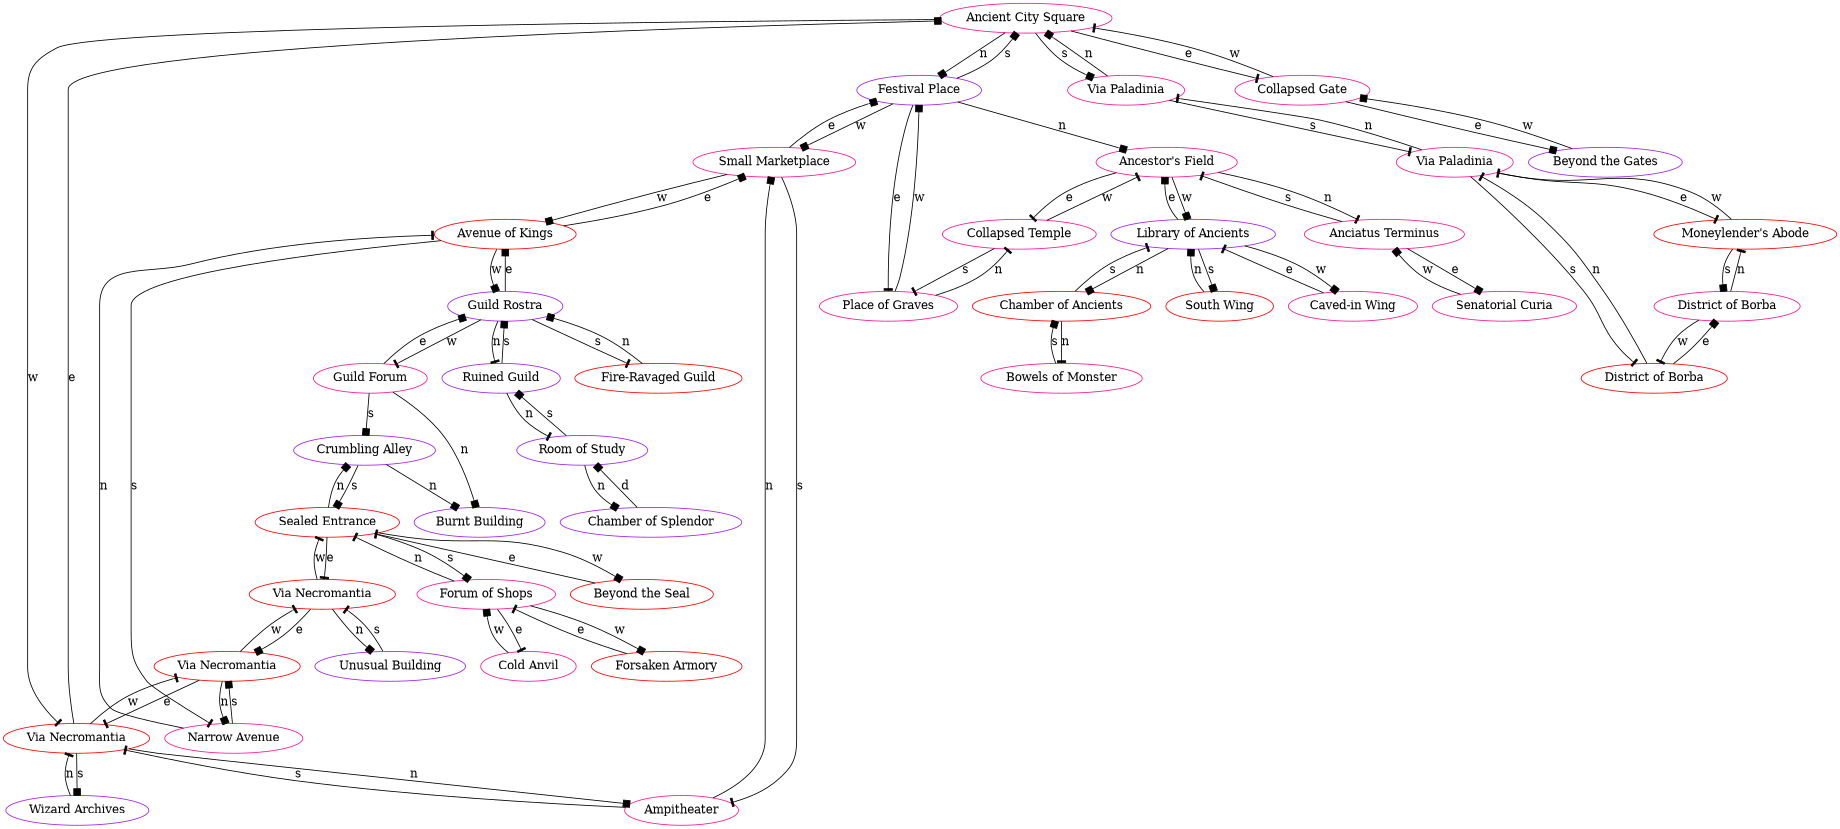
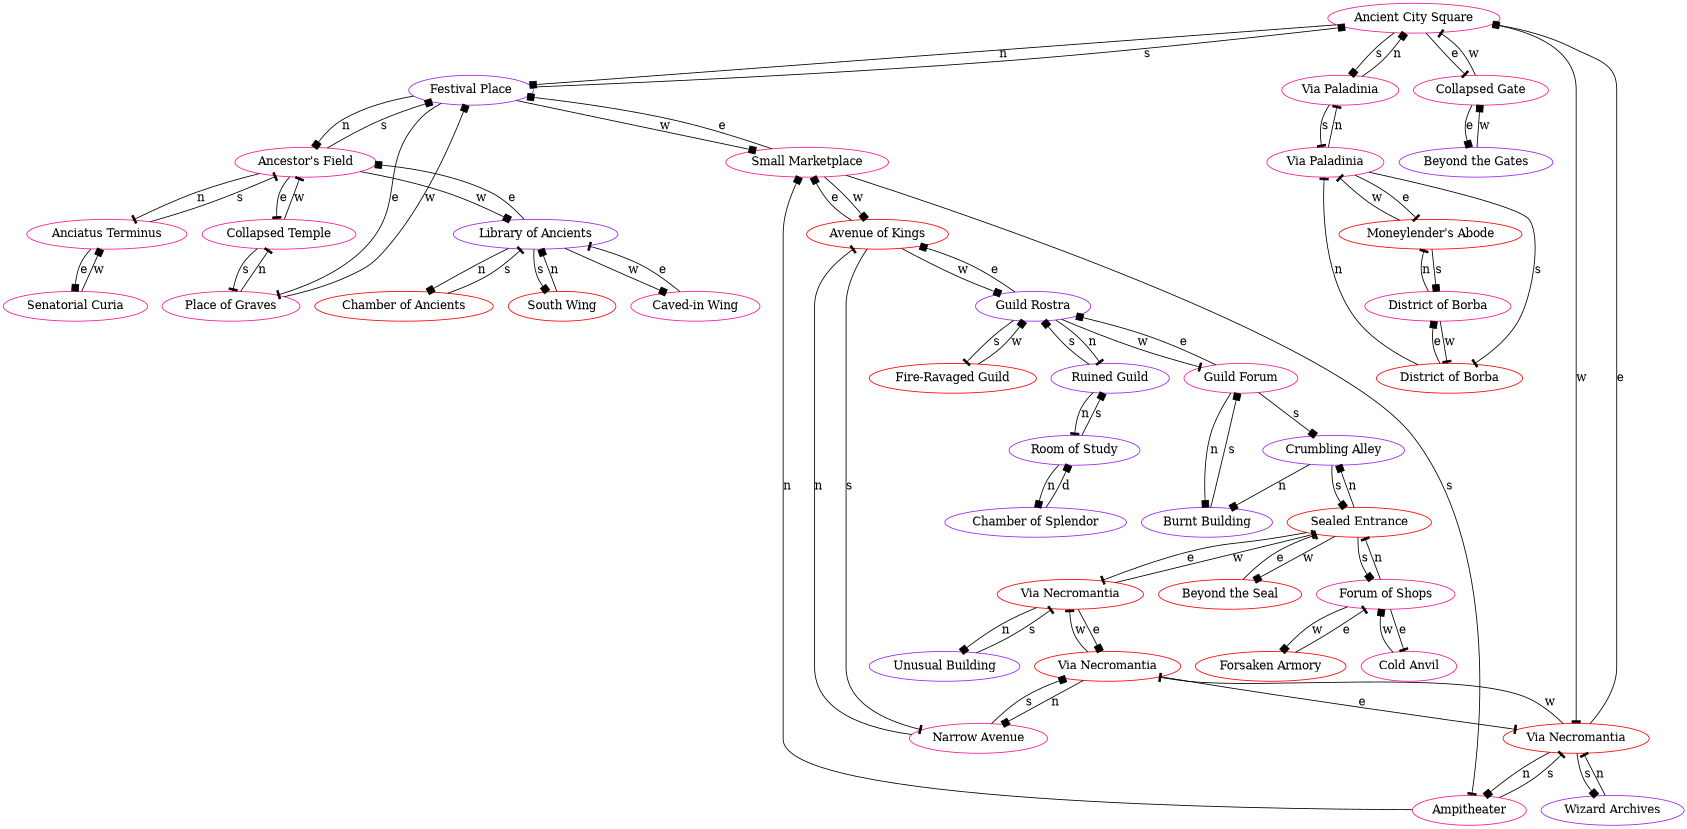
  digraph {
    node [color=deeppink]
    edge [arrowhead=box]
    n1 [label="Ancient City Square"]
    n2 [color=purple label="Festival Place"]
    n3 [label="Via Paladinia"]
    n4 [label="Collapsed Gate"]
    n5 [color=red label="Via Necromantia"]
    n6 [label="Ancestor's Field"]
    n7 [label="Place of Graves"]
    n8 [label="Small Marketplace"]
    n9 [label="Via Paladinia"]
    n10 [color=purple label="Beyond the Gates"]
    n11 [label=Ampitheater]
    n12 [color=purple label="Wizard Archives"]
    n13 [color=red label="Via Necromantia"]
    n14 [label="Anciatus Terminus"]
    n15 [label="Collapsed Temple"]
    n16 [color=purple label="Library of Ancients"]
    n17 [color=red label="Avenue of Kings"]
    n18 [color=red label="District of Borba"]
    n19 [color=red label="Moneylender's Abode"]
    n20 [label="Narrow Avenue"]
    n21 [color=red label="Via Necromantia"]
    n22 [color=purple label="Unusual Building"]
    n23 [color=red label="Sealed Entrance"]
    n24 [color=purple label="Guild Rostra"]
    n25 [label="Forum of Shops"]
    n26 [color=purple label="Crumbling Alley"]
    n27 [color=red label="Beyond the Seal"]
    n28 [label="Cold Anvil"]
    n29 [color=red label="Forsaken Armory"]
    n30 [color=purple label="Burnt Building"]
    n31 [label="Guild Forum"]
    n32 [color=purple label="Ruined Guild"]
    n33 [color=red label="Fire-Ravaged Guild"]
    n34 [color=purple label="Room of Study"]
    n35 [color=purple label="Chamber of Splendor"]
    n36 [label="Senatorial Curia"]
    n37 [color=red label="Chamber of Ancients"]
    n38 [color=red label="South Wing"]
    n39 [label="Caved-in Wing"]
-   n40 [label="Bowels of Monster"]
    n41 [label="District of Borba"]
    n1 -> n2 [label=n]
    n1 -> n3 [label=s]
    n1 -> n4 [arrowhead=tee label=e]
    n1 -> n5 [arrowhead=tee label=w]
    n2 -> n1 [label=s]
    n2 -> n6 [label=n]
    n2 -> n7 [arrowhead=tee label=e]
    n2 -> n8 [label=w]
    n3 -> n1 [label=n]
    n3 -> n9 [arrowhead=tee label=s]
    n4 -> n1 [arrowhead=tee label=w]
    n4 -> n10 [label=e]
    n5 -> n1 [label=e]
    n5 -> n11 [label=n]
    n5 -> n12 [label=s]
    n5 -> n13 [arrowhead=tee label=w]
+   n6 -> n2 [label=s]
    n6 -> n14 [arrowhead=tee label=n]
    n6 -> n15 [arrowhead=tee label=e]
    n6 -> n16 [label=w]
    n7 -> n2 [label=w]
    n7 -> n15 [arrowhead=tee label=n]
    n8 -> n2 [label=e]
    n8 -> n11 [arrowhead=tee label=s]
    n8 -> n17 [label=w]
    n9 -> n3 [arrowhead=tee label=n]
    n9 -> n18 [arrowhead=tee label=s]
    n9 -> n19 [arrowhead=tee label=e]
    n10 -> n4 [label=w]
    n11 -> n5 [arrowhead=tee label=s]
    n11 -> n8 [label=n]
    n12 -> n5 [arrowhead=tee label=n]
    n13 -> n5 [arrowhead=tee label=e]
    n13 -> n20 [label=n]
    n13 -> n21 [arrowhead=tee label=w]
    n14 -> n6 [arrowhead=tee label=s]
    n14 -> n36 [label=e]
    n15 -> n6 [arrowhead=tee label=w]
    n15 -> n7 [arrowhead=tee label=s]
    n16 -> n6 [label=e]
    n16 -> n37 [label=n]
    n16 -> n38 [label=s]
    n16 -> n39 [label=w]
    n17 -> n8 [label=e]
    n17 -> n20 [arrowhead=tee label=s]
    n17 -> n24 [label=w]
    n18 -> n9 [arrowhead=tee label=n]
    n18 -> n41 [label=e]
    n19 -> n9 [arrowhead=tee label=w]
    n19 -> n41 [label=s]
    n20 -> n13 [label=s]
    n20 -> n17 [arrowhead=tee label=n]
    n21 -> n13 [label=e]
    n21 -> n22 [label=n]
    n21 -> n23 [arrowhead=tee label=w]
    n22 -> n21 [arrowhead=tee label=s]
    n23 -> n21 [arrowhead=tee label=e]
    n23 -> n25 [label=s]
    n23 -> n26 [label=n]
    n23 -> n27 [label=w]
    n24 -> n17 [label=e]
    n24 -> n31 [arrowhead=tee label=w]
    n24 -> n32 [arrowhead=tee label=n]
    n24 -> n33 [arrowhead=tee label=s]
    n25 -> n23 [arrowhead=tee label=n]
    n25 -> n28 [arrowhead=tee label=e]
    n25 -> n29 [label=w]
    n26 -> n23 [label=s]
    n26 -> n30 [label=n]
    n27 -> n23 [arrowhead=tee label=e]
    n28 -> n25 [label=w]
    n29 -> n25 [arrowhead=tee label=e]
+   n30 -> n31 [label=s]
    n31 -> n24 [label=e]
    n31 -> n26 [label=s]
    n31 -> n30 [label=n]
    n32 -> n24 [label=s]
    n32 -> n34 [arrowhead=tee label=n]
-   n33 -> n24 [label=n]
+   n33 -> n24 [label=w]
    n34 -> n32 [label=s]
    n34 -> n35 [label=n]
    n35 -> n34 [label=d]
    n36 -> n14 [label=w]
    n37 -> n16 [arrowhead=tee label=s]
-   n37 -> n40 [arrowhead=tee label=n]
    n38 -> n16 [label=n]
    n39 -> n16 [arrowhead=tee label=e]
-   n40 -> n37 [label=s]
    n41 -> n18 [arrowhead=tee label=w]
    n41 -> n19 [arrowhead=tee label=n]
  }
